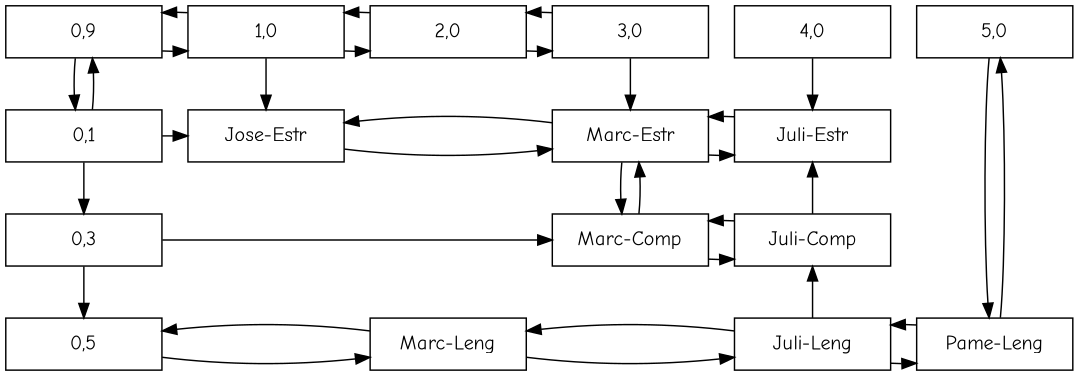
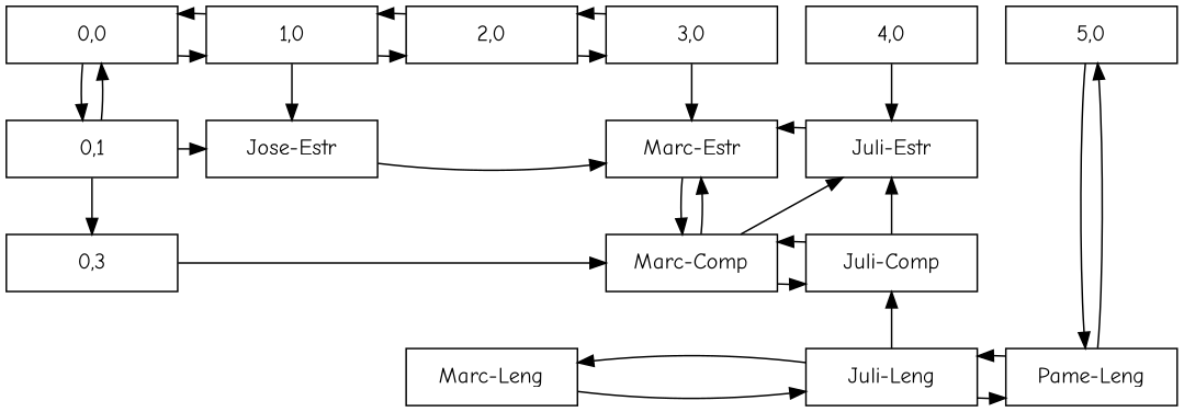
  digraph {
    fontname="Comic Neue"
    node [fontname="Comic Neue" group=1 shape=box]
    edge [fontname="Comic Neue"]
-   n1 [label="0,9" width=1.5]
+   n1 [label="0,0" width=1.5]
    n2 [group=2 label="1,0" width=1.5]
    n3 [group=3 label="2,0" width=1.5]
    n4 [group=4 label="3,0" width=1.5]
    n5 [group=5 label="4,0" width=1.5]
    n6 [group=6 label="5,0" width=1.5]
    n7 [label="0,1" width=1.5]
    n8 [group=2 label="Jose-Estr" width=1.5]
    n9 [group=4 label="Marc-Estr" width=1.5]
    n10 [group=5 label="Juli-Estr" width=1.5]
    n11 [label="0,3" width=1.5]
    n12 [group=4 label="Marc-Comp" width=1.5]
    n13 [group=5 label="Juli-Comp" width=1.5]
-   n14 [label="0,5" width=1.5]
    n15 [group=4 label="Marc-Leng" width=1.5]
    n16 [group=5 label="Juli-Leng" width=1.5]
    n17 [group=6 label="Pame-Leng" width=1.5]
    subgraph sub_1 {
      rank=same
      n1
      n2
      n3
      n4
      n5
      n6
    }
    subgraph sub_2 {
      rank=same
      n7
      n8
      n9
      n10
    }
    subgraph sub_3 {
      rank=same
      n11
      n12
      n13
    }
    subgraph sub_4 {
      rank=same
-     n14
      n15
      n16
      n17
    }
    n1 -> n2
    n1 -> n7
    n2 -> n1
    n2 -> n3
    n2 -> n8
    n3 -> n2
    n3 -> n4
    n4 -> n3
    n4 -> n9
    n5 -> n10
    n6 -> n17
    n7 -> n1
    n7 -> n8
    n7 -> n11
    n8 -> n9
-   n9 -> n8
-   n9 -> n10
+   n12 -> n10
    n9 -> n12
    n10 -> n9
    n11 -> n12
-   n11 -> n14
    n12 -> n9
    n12 -> n13
    n13 -> n10
    n13 -> n12
-   n14 -> n15
-   n15 -> n14
    n15 -> n16
    n16 -> n13
    n16 -> n15
    n16 -> n17
    n17 -> n6
    n17 -> n16
  }
